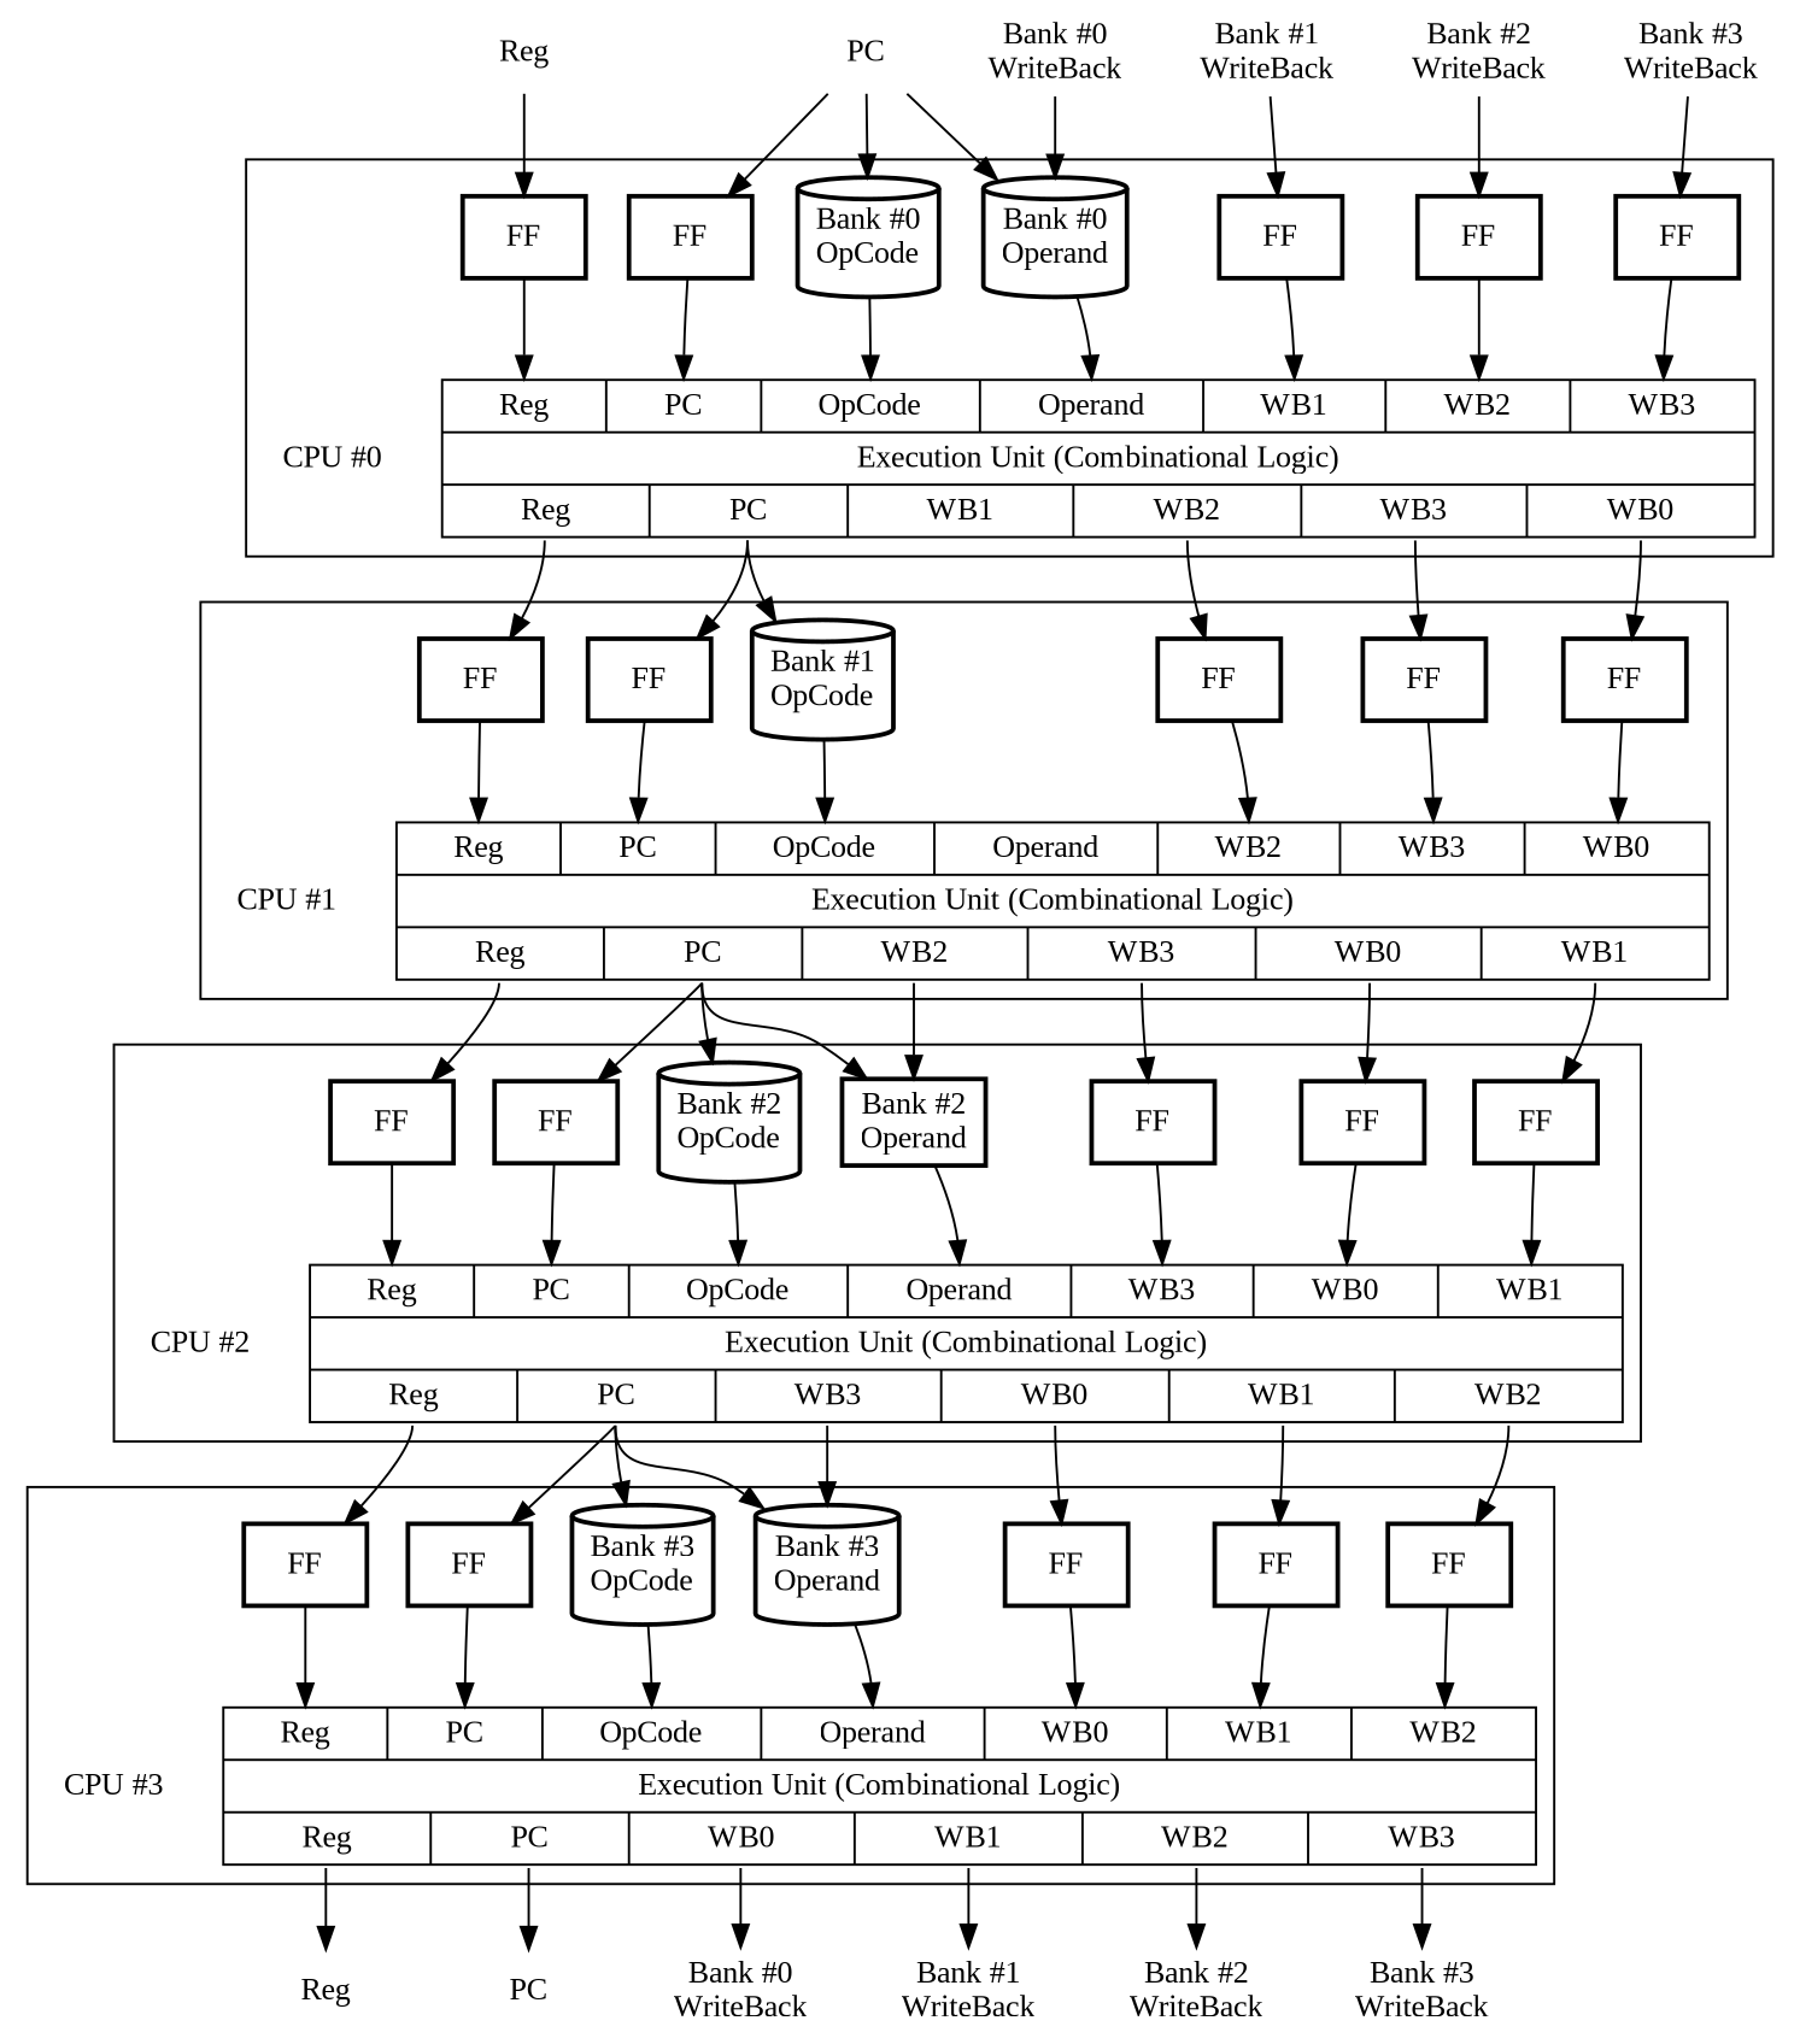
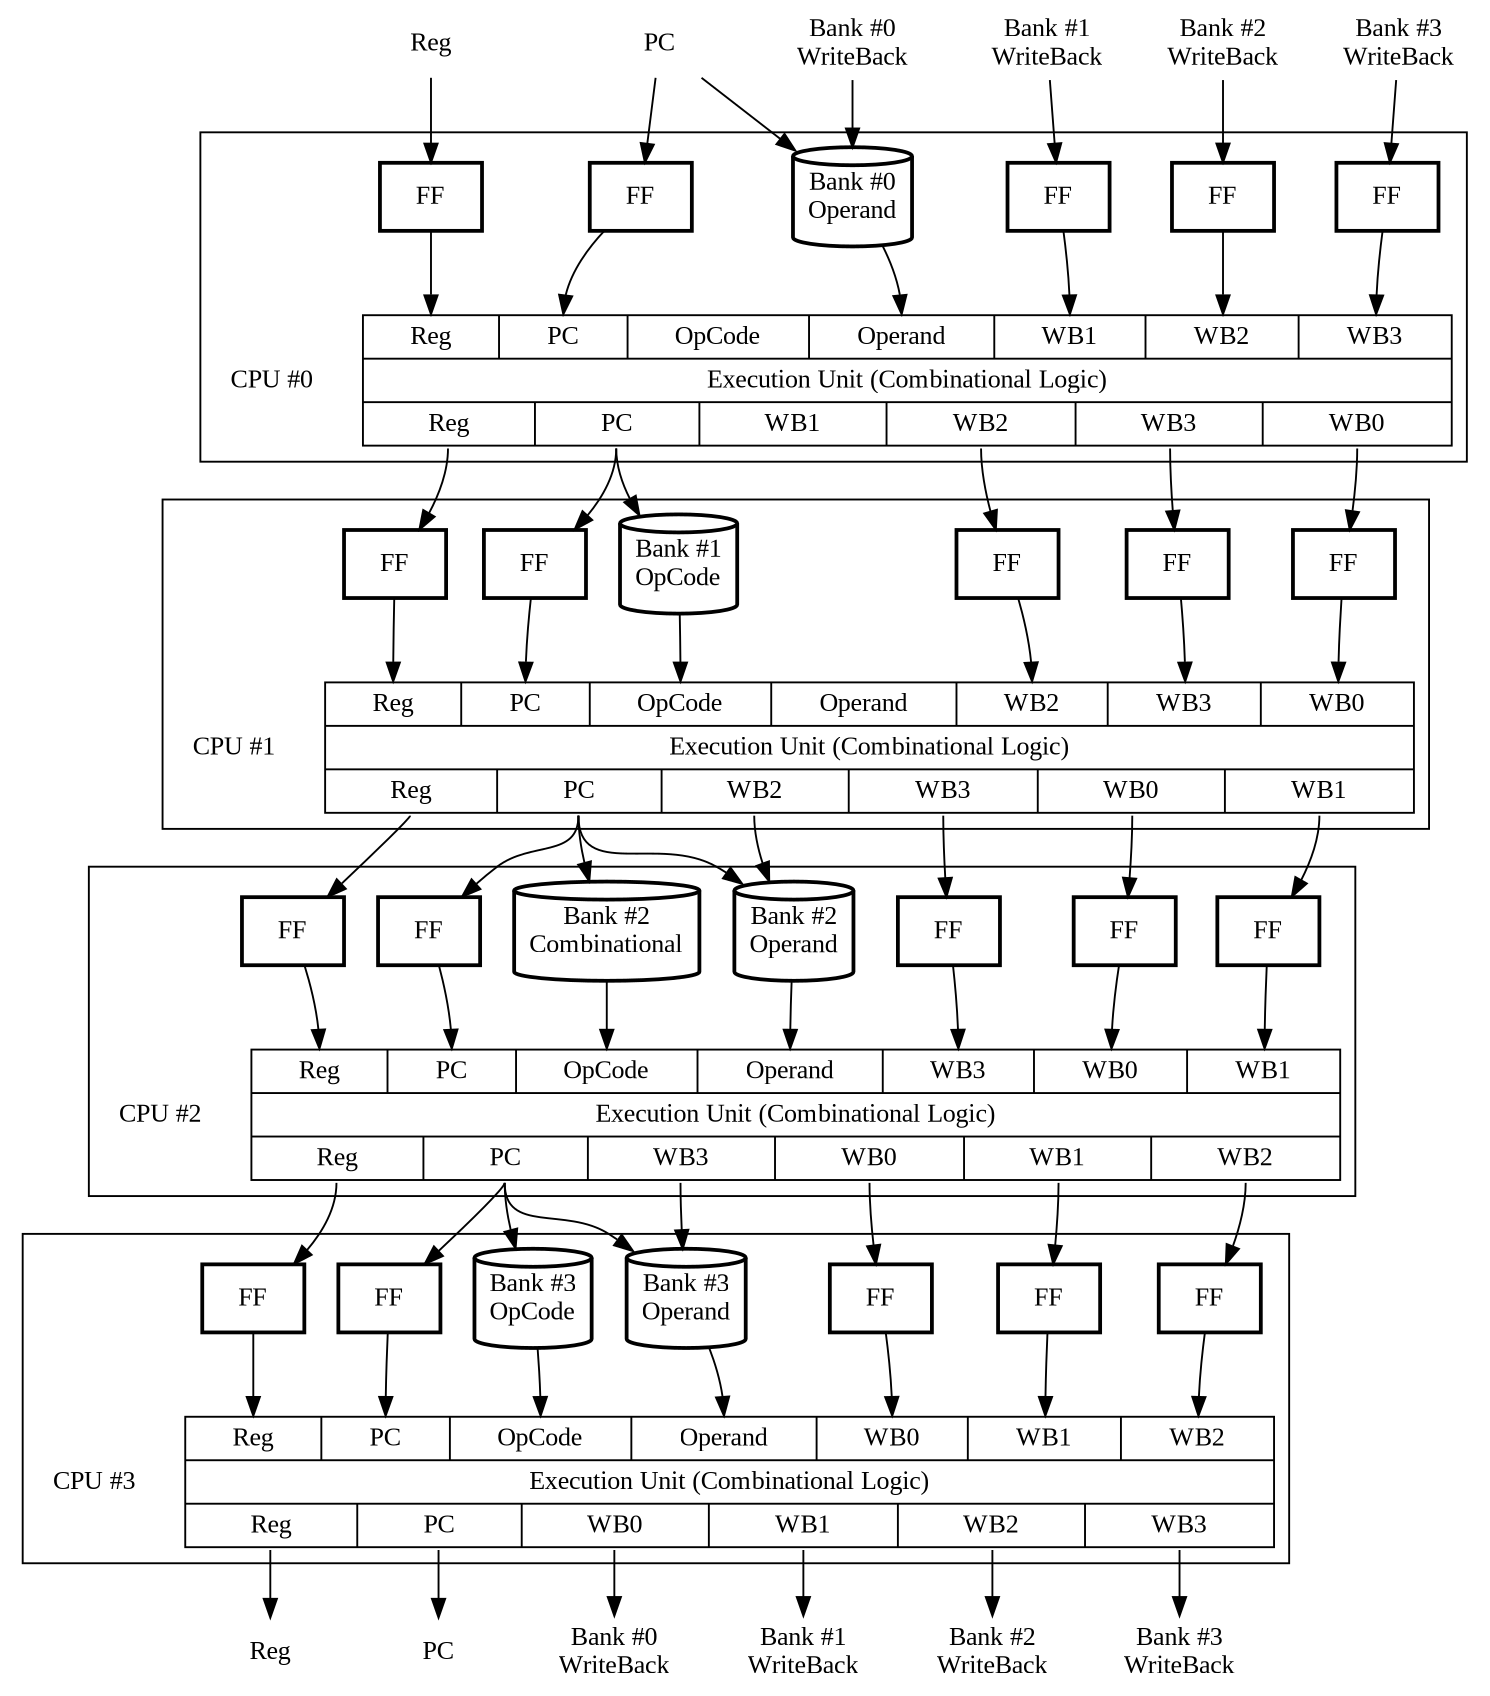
  digraph {
    fontname="Liberation Serif"
    node [fontname="Liberation Serif" shape=box style=bold]
    edge [fontname="Liberation Serif"]
    n1 [label=Reg shape=none style=""]
    n2 [label=PC shape=none style=""]
    n3 [label="Bank #0\nWriteBack" shape=none style=""]
    n4 [label="Bank #1\nWriteBack" shape=none style=""]
    n5 [label="Bank #2\nWriteBack" shape=none style=""]
    n6 [label="Bank #3\nWriteBack" shape=none style=""]
    n7 [label=Reg shape=none style=""]
    n8 [label=PC shape=none style=""]
    n9 [label="Bank #0\nWriteBack" shape=none style=""]
    n10 [label="Bank #1\nWriteBack" shape=none style=""]
    n11 [label="Bank #2\nWriteBack" shape=none style=""]
    n12 [label="Bank #3\nWriteBack" shape=none style=""]
    n13 [label=FF]
    n14 [label=FF]
-   n15 [label="Bank #0\nOpCode" shape=cylinder]
    n16 [label="Bank #0\nOperand" shape=cylinder]
    n17 [label=FF]
    n18 [label=FF]
    n19 [label=FF]
    n20 [label="CPU #0" shape=none style=""]
    n21 [label="{{<regi>Reg|<pci>PC|<op>OpCode|<x>Operand|<wb1i>WB1|<wb2i>WB2|<wb3i>WB3}|Execution Unit (Combinational Logic)|{<rego>Reg|<pco>PC|<wb1o>WB1|<wb2o>WB2|<wb3o>WB3|<wb0o>WB0}}" shape=record width=8 style=""]
    n22 [label=FF]
    n23 [label=FF]
    n24 [label="Bank #1\nOpCode" shape=cylinder]
    n25 [label=FF]
    n26 [label=FF]
    n27 [label=FF]
    n28 [label="CPU #1" shape=none style=""]
    n29 [label="{{<regi>Reg|<pci>PC|<op>OpCode|<x>Operand|<wb2i>WB2|<wb3i>WB3|<wb0i>WB0}|Execution Unit (Combinational Logic)|{<rego>Reg|<pco>PC|<wb2o>WB2|<wb3o>WB3|<wb0o>WB0|<wb1o>WB1}}" shape=record width=8 style=""]
    n30 [label=FF]
    n31 [label=FF]
-   n32 [label="Bank #2\nOpCode" shape=cylinder]
-   n33 [label="Bank #2\nOperand"]
+   n32 [label="Bank #2\nCombinational" shape=cylinder]
+   n33 [label="Bank #2\nOperand" shape=cylinder]
    n34 [label=FF]
    n35 [label=FF]
    n36 [label=FF]
    n37 [label="CPU #2" shape=none style=""]
    n38 [label="{{<regi>Reg|<pci>PC|<op>OpCode|<x>Operand|<wb3i>WB3|<wb0i>WB0|<wb1i>WB1}|Execution Unit (Combinational Logic)|{<rego>Reg|<pco>PC|<wb3o>WB3|<wb0o>WB0|<wb1o>WB1|<wb2o>WB2}}" shape=record width=8 style=""]
    n39 [label=FF]
    n40 [label=FF]
    n41 [label="Bank #3\nOpCode" shape=cylinder]
    n42 [label="Bank #3\nOperand" shape=cylinder]
    n43 [label=FF]
    n44 [label=FF]
    n45 [label=FF]
    n46 [label="CPU #3" shape=none style=""]
    n47 [label="{{<regi>Reg|<pci>PC|<op>OpCode|<x>Operand|<wb0i>WB0|<wb1i>WB1|<wb2i>WB2}|Execution Unit (Combinational Logic)|{<rego>Reg|<pco>PC|<wb0o>WB0|<wb1o>WB1|<wb2o>WB2|<wb3o>WB3}}" shape=record width=8 style=""]
    subgraph sub_1 {
      rank=same
      n1
      n2
      n3
      n4
      n5
      n6
    }
    subgraph sub_2 {
      rank=same
      n7
      n8
      n9
      n10
      n11
      n12
    }
    subgraph cluster_3 {
      subgraph sub_4 {
        rank=same
        n13
        n14
-       n15
        n16
        n17
        n18
        n19
      }
      subgraph sub_5 {
        rank=same
        n20
        n21
      }
    }
    subgraph cluster_6 {
      subgraph sub_7 {
        rank=same
        n22
        n23
        n24
        n25
        n26
        n27
      }
      subgraph sub_8 {
        rank=same
        n28
        n29
      }
    }
    subgraph cluster_9 {
      subgraph sub_10 {
        rank=same
        n30
        n31
        n32
        n33
        n34
        n35
        n36
      }
      subgraph sub_11 {
        rank=same
        n37
        n38
      }
    }
    subgraph cluster_12 {
      subgraph sub_13 {
        rank=same
        n39
        n40
        n41
        n42
        n43
        n44
        n45
      }
      subgraph sub_14 {
        rank=same
        n46
        n47
      }
    }
    n1 -> n13
    n2 -> n14
-   n2 -> n15
    n2 -> n16
    n3 -> n16
    n4 -> n17
    n5 -> n18
    n6 -> n19
    n13 -> n21 [headport=regi]
    n14 -> n21 [headport=pci]
-   n15 -> n21 [headport=op]
    n16 -> n21 [headport=x]
    n17 -> n21 [headport=wb1i]
    n18 -> n21 [headport=wb2i]
    n19 -> n21 [headport=wb3i]
    n21 -> n22 [tailport="rego:s"]
    n21 -> n23 [tailport=pco]
    n21 -> n24 [tailport=pco]
    n21 -> n25 [tailport=wb2o]
    n21 -> n26 [tailport=wb3o]
    n21 -> n27 [tailport=wb0o]
    n22 -> n29 [headport=regi]
    n23 -> n29 [headport=pci]
    n24 -> n29 [headport=op]
    n25 -> n29 [headport=wb2i]
    n26 -> n29 [headport=wb3i]
    n27 -> n29 [headport=wb0i]
    n29 -> n30 [tailport="rego:s"]
    n29 -> n31 [tailport=pco]
    n29 -> n32 [tailport=pco]
    n29 -> n33 [tailport=pco]
    n29 -> n33 [tailport=wb2o]
    n29 -> n34 [tailport=wb3o]
    n29 -> n35 [tailport=wb0o]
    n29 -> n36 [tailport=wb1o]
    n30 -> n38 [headport=regi]
    n31 -> n38 [headport=pci]
    n32 -> n38 [headport=op]
    n33 -> n38 [headport=x]
    n34 -> n38 [headport=wb3i]
    n35 -> n38 [headport=wb0i]
    n36 -> n38 [headport=wb1i]
    n38 -> n39 [tailport="rego:s"]
    n38 -> n40 [tailport=pco]
    n38 -> n41 [tailport=pco]
    n38 -> n42 [tailport=pco]
    n38 -> n42 [tailport=wb3o]
    n38 -> n43 [tailport=wb0o]
    n38 -> n44 [tailport=wb1o]
    n38 -> n45 [tailport=wb2o]
    n39 -> n47 [headport=regi]
    n40 -> n47 [headport=pci]
    n41 -> n47 [headport=op]
    n42 -> n47 [headport=x]
    n43 -> n47 [headport=wb0i]
    n44 -> n47 [headport=wb1i]
    n45 -> n47 [headport=wb2i]
    n47 -> n7 [tailport=rego]
    n47 -> n8 [tailport=pco]
    n47 -> n9 [tailport=wb0o]
    n47 -> n10 [tailport=wb1o]
    n47 -> n11 [tailport=wb2o]
    n47 -> n12 [tailport=wb3o]
  }
